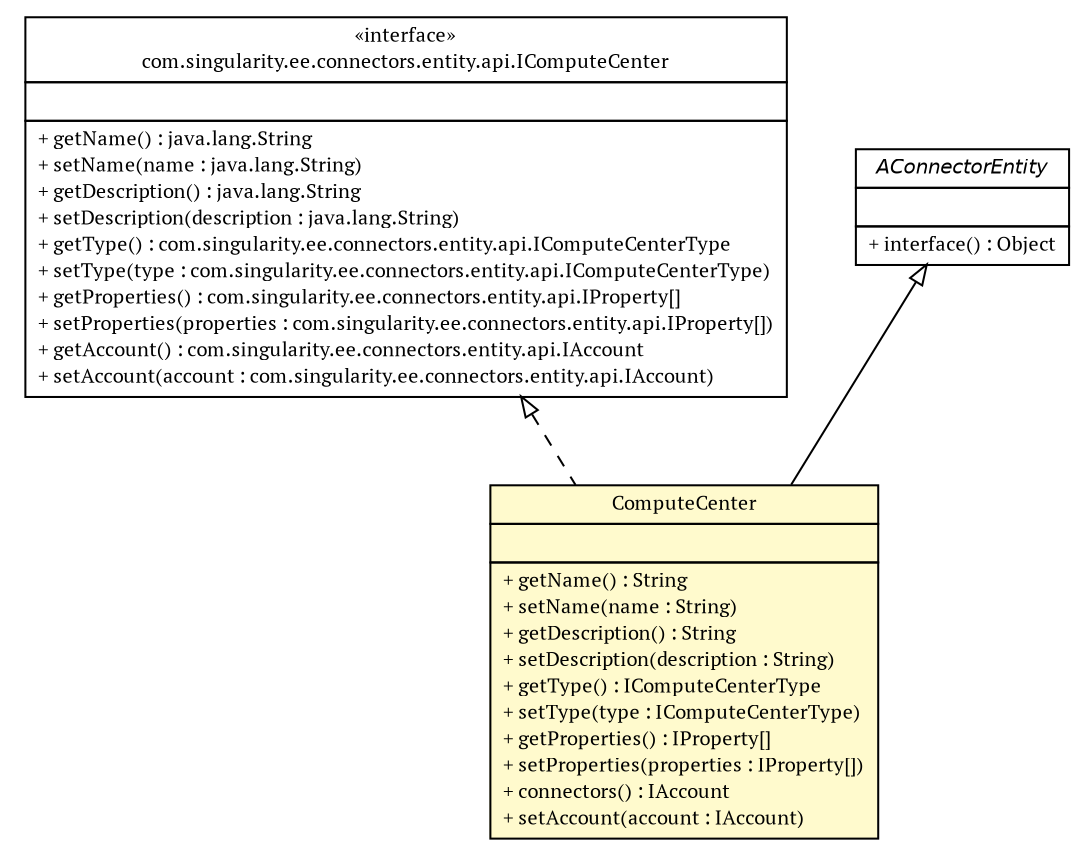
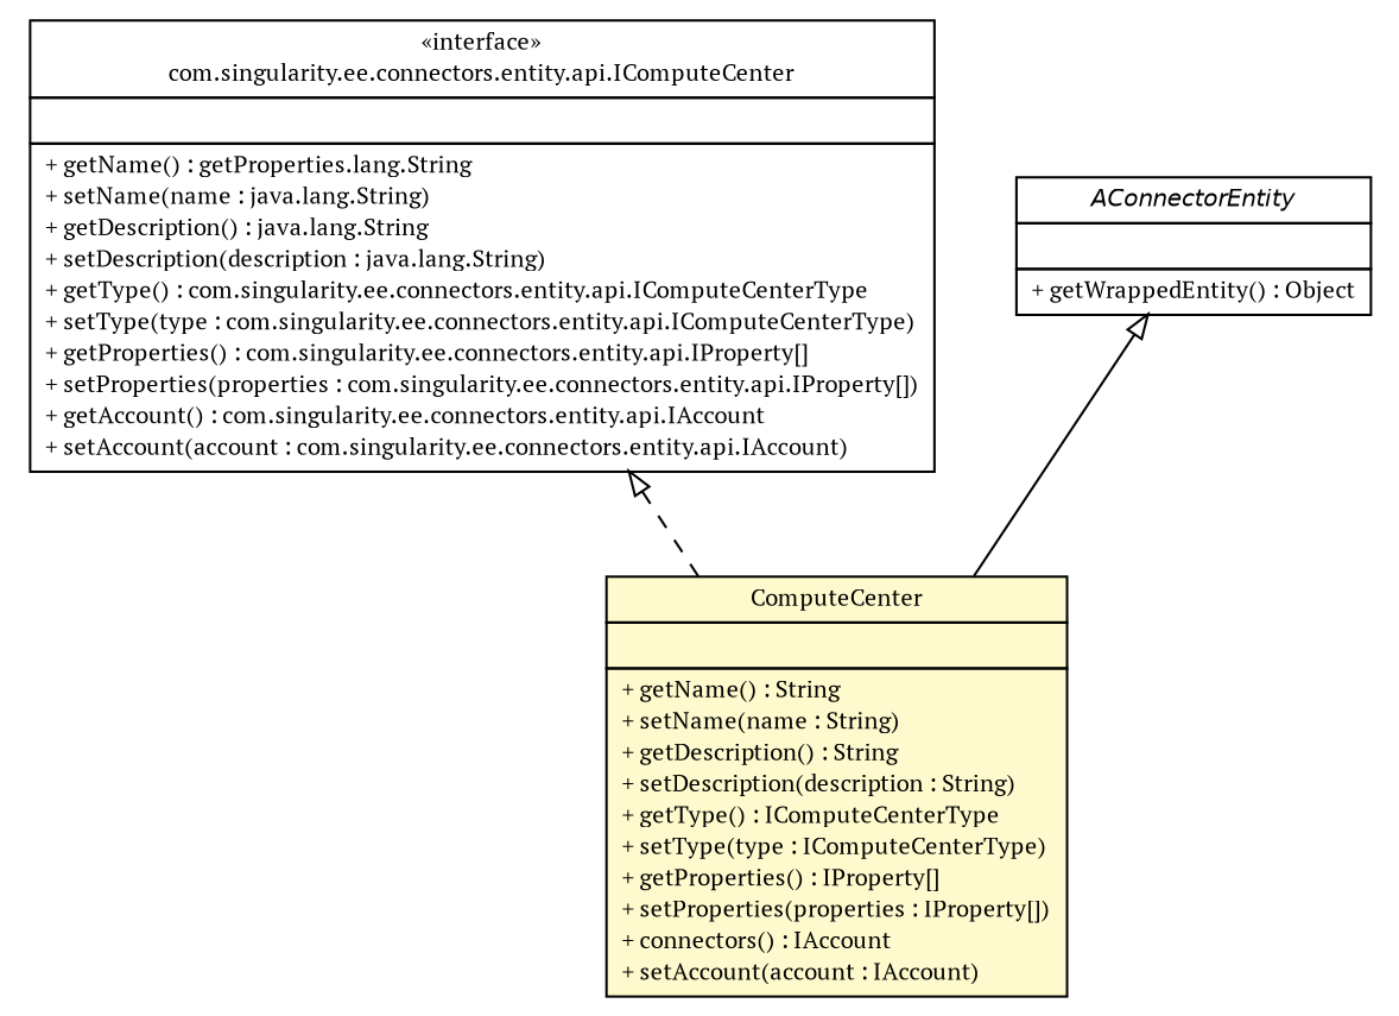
  digraph {
    fontname="PT Serif"
    nodesep=0.25
    ranksep=0.5
    node [fontcolor=black fontname="PT Serif" fontsize=10.0 shape=plaintext]
    edge [arrowtail=empty dir=back fontname="PT Serif" fontsize=10 headport=p labelfontname=Helvetica labelfontsize=10 tailport=p]
-   n1 [label=<<table title="com.singularity.ee.connectors.entity.api.IComputeCenter" border="0" cellborder="1" cellspacing="0" cellpadding="2" port="p" href="../api/IComputeCenter.html"> 		<tr><td><table border="0" cellspacing="0" cellpadding="1"> <tr><td align="center" balign="center"> &#171;interface&#187; </td></tr> <tr><td align="center" balign="center"> com.singularity.ee.connectors.entity.api.IComputeCenter </td></tr> 		</table></td></tr> 		<tr><td><table border="0" cellspacing="0" cellpadding="1"> <tr><td align="left" balign="left">  </td></tr> 		</table></td></tr> 		<tr><td><table border="0" cellspacing="0" cellpadding="1"> <tr><td align="left" balign="left"> + getName() : java.lang.String </td></tr> <tr><td align="left" balign="left"> + setName(name : java.lang.String) </td></tr> <tr><td align="left" balign="left"> + getDescription() : java.lang.String </td></tr> <tr><td align="left" balign="left"> + setDescription(description : java.lang.String) </td></tr> <tr><td align="left" balign="left"> + getType() : com.singularity.ee.connectors.entity.api.IComputeCenterType </td></tr> <tr><td align="left" balign="left"> + setType(type : com.singularity.ee.connectors.entity.api.IComputeCenterType) </td></tr> <tr><td align="left" balign="left"> + getProperties() : com.singularity.ee.connectors.entity.api.IProperty[] </td></tr> <tr><td align="left" balign="left"> + setProperties(properties : com.singularity.ee.connectors.entity.api.IProperty[]) </td></tr> <tr><td align="left" balign="left"> + getAccount() : com.singularity.ee.connectors.entity.api.IAccount </td></tr> <tr><td align="left" balign="left"> + setAccount(account : com.singularity.ee.connectors.entity.api.IAccount) </td></tr> 		</table></td></tr> 		</table>>]
+   n1 [label=<<table title="com.singularity.ee.connectors.entity.api.IComputeCenter" border="0" cellborder="1" cellspacing="0" cellpadding="2" port="p" href="../api/IComputeCenter.html"> 		<tr><td><table border="0" cellspacing="0" cellpadding="1"> <tr><td align="center" balign="center"> &#171;interface&#187; </td></tr> <tr><td align="center" balign="center"> com.singularity.ee.connectors.entity.api.IComputeCenter </td></tr> 		</table></td></tr> 		<tr><td><table border="0" cellspacing="0" cellpadding="1"> <tr><td align="left" balign="left">  </td></tr> 		</table></td></tr> 		<tr><td><table border="0" cellspacing="0" cellpadding="1"> <tr><td align="left" balign="left"> + getName() : getProperties.lang.String </td></tr> <tr><td align="left" balign="left"> + setName(name : java.lang.String) </td></tr> <tr><td align="left" balign="left"> + getDescription() : java.lang.String </td></tr> <tr><td align="left" balign="left"> + setDescription(description : java.lang.String) </td></tr> <tr><td align="left" balign="left"> + getType() : com.singularity.ee.connectors.entity.api.IComputeCenterType </td></tr> <tr><td align="left" balign="left"> + setType(type : com.singularity.ee.connectors.entity.api.IComputeCenterType) </td></tr> <tr><td align="left" balign="left"> + getProperties() : com.singularity.ee.connectors.entity.api.IProperty[] </td></tr> <tr><td align="left" balign="left"> + setProperties(properties : com.singularity.ee.connectors.entity.api.IProperty[]) </td></tr> <tr><td align="left" balign="left"> + getAccount() : com.singularity.ee.connectors.entity.api.IAccount </td></tr> <tr><td align="left" balign="left"> + setAccount(account : com.singularity.ee.connectors.entity.api.IAccount) </td></tr> 		</table></td></tr> 		</table>>]
    n2 [label=<<table title="com.singularity.ee.connectors.entity.impl.ComputeCenter" border="0" cellborder="1" cellspacing="0" cellpadding="2" port="p" bgcolor="lemonChiffon" href="./ComputeCenter.html"> 		<tr><td><table border="0" cellspacing="0" cellpadding="1"> <tr><td align="center" balign="center"> ComputeCenter </td></tr> 		</table></td></tr> 		<tr><td><table border="0" cellspacing="0" cellpadding="1"> <tr><td align="left" balign="left">  </td></tr> 		</table></td></tr> 		<tr><td><table border="0" cellspacing="0" cellpadding="1"> <tr><td align="left" balign="left"> + getName() : String </td></tr> <tr><td align="left" balign="left"> + setName(name : String) </td></tr> <tr><td align="left" balign="left"> + getDescription() : String </td></tr> <tr><td align="left" balign="left"> + setDescription(description : String) </td></tr> <tr><td align="left" balign="left"> + getType() : IComputeCenterType </td></tr> <tr><td align="left" balign="left"> + setType(type : IComputeCenterType) </td></tr> <tr><td align="left" balign="left"> + getProperties() : IProperty[] </td></tr> <tr><td align="left" balign="left"> + setProperties(properties : IProperty[]) </td></tr> <tr><td align="left" balign="left"> + connectors() : IAccount </td></tr> <tr><td align="left" balign="left"> + setAccount(account : IAccount) </td></tr> 		</table></td></tr> 		</table>>]
-   n3 [label=<<table title="com.singularity.ee.connectors.entity.impl.AConnectorEntity" border="0" cellborder="1" cellspacing="0" cellpadding="2" port="p" href="./AConnectorEntity.html"> 		<tr><td><table border="0" cellspacing="0" cellpadding="1"> <tr><td align="center" balign="center"><font face="Helvetica-Oblique"> AConnectorEntity </font></td></tr> 		</table></td></tr> 		<tr><td><table border="0" cellspacing="0" cellpadding="1"> <tr><td align="left" balign="left">  </td></tr> 		</table></td></tr> 		<tr><td><table border="0" cellspacing="0" cellpadding="1"> <tr><td align="left" balign="left"> + interface() : Object </td></tr> 		</table></td></tr> 		</table>>]
+   n3 [label=<<table title="com.singularity.ee.connectors.entity.impl.AConnectorEntity" border="0" cellborder="1" cellspacing="0" cellpadding="2" port="p" href="./AConnectorEntity.html"> 		<tr><td><table border="0" cellspacing="0" cellpadding="1"> <tr><td align="center" balign="center"><font face="Helvetica-Oblique"> AConnectorEntity </font></td></tr> 		</table></td></tr> 		<tr><td><table border="0" cellspacing="0" cellpadding="1"> <tr><td align="left" balign="left">  </td></tr> 		</table></td></tr> 		<tr><td><table border="0" cellspacing="0" cellpadding="1"> <tr><td align="left" balign="left"> + getWrappedEntity() : Object </td></tr> 		</table></td></tr> 		</table>>]
    n1 -> n2 [style=dashed]
    n3 -> n2
  }
